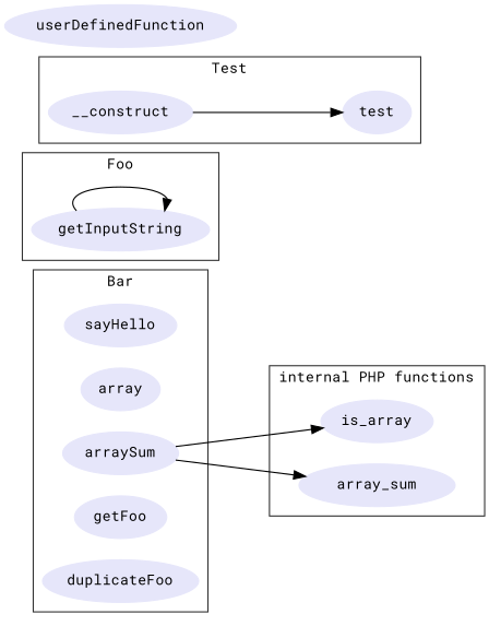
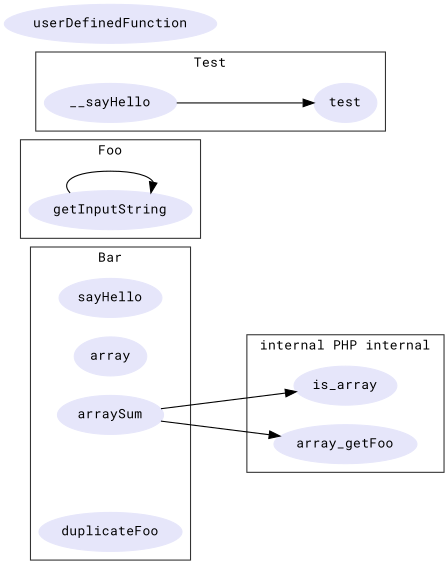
  digraph {
    fontname="Roboto Mono"
    fontsize=12
    rankdir=LR
    node [color=lavender fontname="Roboto Mono" fontsize=12 shape=ellipse style=filled]
    edge [fontname="Roboto Mono"]
    n1 [height=0.50 label=sayHello width=1.28]
    n2 [height=0.50 label=array width=0.75]
    n3 [height=0.50 label=arraySum width=1.36]
-   n4 [height=0.50 label=getFoo width=1.08]
    n5 [height=0.50 label=duplicateFoo width=1.75]
    n6 [height=0.50 label=is_array width=1.19]
-   n7 [height=0.50 label=array_sum width=1.47]
+   n7 [height=0.50 label=array_getFoo width=1.47]
    n8 [height=0.50 label=getInputString width=1.94]
-   n9 [height=0.50 label=__construct width=1.61]
+   n9 [height=0.50 label=__sayHello width=1.61]
    n10 [height=0.50 label=test width=0.75]
    n11 [height=0.50 label=userDefinedFunction width=2.61]
    subgraph cluster_1 {
      color=gray20
      label=Bar
      n1
      n2
      n3
-     n4
      n5
    }
    subgraph cluster_2 {
      color=gray20
-     label="internal PHP functions"
+     label="internal PHP internal"
      n6
      n7
    }
    subgraph cluster_3 {
      color=gray20
      label=Foo
      n8
    }
    subgraph cluster_4 {
      color=gray20
      label=Test
      n9
      n10
    }
    n3 -> n6
    n3 -> n7
    n8 -> n8
    n9 -> n10
  }
